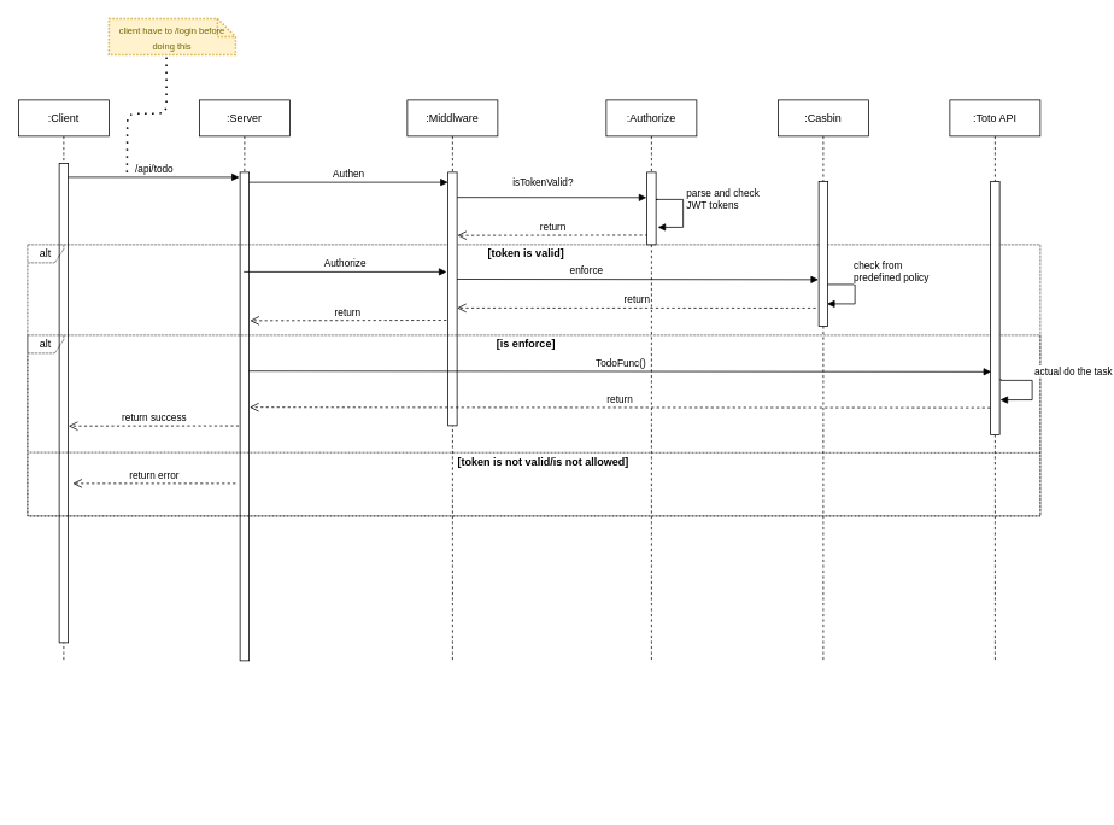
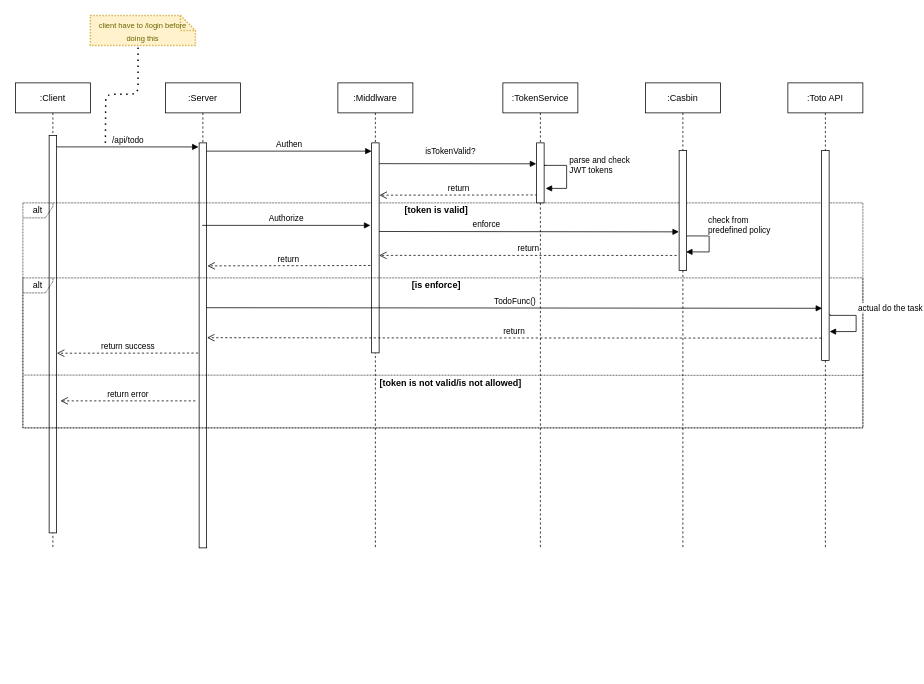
  <mxCell id="0" />
  <mxCell id="1" parent="0" />
  <mxCell id="2" value=":Client" style="shape=umlLifeline;perimeter=lifelinePerimeter;whiteSpace=wrap;html=1;container=1;collapsible=0;recursiveResize=0;outlineConnect=0;" vertex="1" parent="1"><mxGeometry x="20" y="110" width="100" height="620" as="geometry" /></mxCell>
  <mxCell id="3" value="" style="html=1;points=[];perimeter=orthogonalPerimeter;" vertex="1" parent="2"><mxGeometry x="45" y="70" width="10" height="530" as="geometry" /></mxCell>
  <mxCell id="4" value=":Server" style="shape=umlLifeline;perimeter=lifelinePerimeter;whiteSpace=wrap;html=1;container=1;collapsible=0;recursiveResize=0;outlineConnect=0;" vertex="1" parent="1"><mxGeometry x="220" y="110" width="100" height="620" as="geometry" /></mxCell>
  <mxCell id="5" value="" style="html=1;points=[];perimeter=orthogonalPerimeter;" vertex="1" parent="4"><mxGeometry x="45" y="80" width="10" height="540" as="geometry" /></mxCell>
- <mxCell id="6" value=":Authorize" style="shape=umlLifeline;perimeter=lifelinePerimeter;whiteSpace=wrap;html=1;container=1;collapsible=0;recursiveResize=0;outlineConnect=0;" vertex="1" parent="1"><mxGeometry x="670" y="110" width="100" height="620" as="geometry" /></mxCell>
+ <mxCell id="6" value=":TokenService" style="shape=umlLifeline;perimeter=lifelinePerimeter;whiteSpace=wrap;html=1;container=1;collapsible=0;recursiveResize=0;outlineConnect=0;" vertex="1" parent="1"><mxGeometry x="670" y="110" width="100" height="620" as="geometry" /></mxCell>
  <mxCell id="7" value="/api/todo" style="html=1;verticalAlign=bottom;endArrow=block;entryX=-0.076;entryY=0.01;exitX=0.971;exitY=0.029;exitDx=0;exitDy=0;exitPerimeter=0;entryDx=0;entryDy=0;entryPerimeter=0;" edge="1" target="5" parent="1" source="3"><mxGeometry relative="1" as="geometry"><mxPoint x="80" y="190" as="sourcePoint" /></mxGeometry></mxCell>
  <mxCell id="8" value="" style="group" vertex="1" connectable="0" parent="1"><mxGeometry x="450" y="110" width="710" height="780" as="geometry" /></mxCell>
  <mxCell id="9" value="alt" style="shape=umlFrame;whiteSpace=wrap;html=1;width=40;height=20;dashed=1;dashPattern=1 1;swimlaneFillColor=none;fillColor=none;" vertex="1" parent="8"><mxGeometry x="-420" y="160" width="1120" height="300" as="geometry" /></mxCell>
  <mxCell id="10" value=":Middlware" style="shape=umlLifeline;perimeter=lifelinePerimeter;whiteSpace=wrap;html=1;container=1;collapsible=0;recursiveResize=0;outlineConnect=0;" vertex="1" parent="8"><mxGeometry width="100" height="620" as="geometry" /></mxCell>
  <mxCell id="11" value="" style="html=1;points=[];perimeter=orthogonalPerimeter;" vertex="1" parent="8"><mxGeometry x="45" y="80" width="10" height="280" as="geometry" /></mxCell>
  <mxCell id="12" value="return" style="html=1;verticalAlign=bottom;endArrow=open;dashed=1;endSize=8;" edge="1" parent="8"><mxGeometry relative="1" as="geometry"><mxPoint x="451.72" y="230.08" as="sourcePoint" /><mxPoint x="55" y="230" as="targetPoint" /></mxGeometry></mxCell>
  <mxCell id="13" value="&lt;b&gt;[token is valid]&lt;/b&gt;" style="text;html=1;strokeColor=none;fillColor=none;align=center;verticalAlign=middle;whiteSpace=wrap;rounded=0;dashed=1;dashPattern=1 1;" vertex="1" parent="8"><mxGeometry x="70" y="160" width="122.5" height="20" as="geometry" /></mxCell>
  <mxCell id="14" value="alt" style="shape=umlFrame;whiteSpace=wrap;html=1;dashed=1;dashPattern=1 1;fillColor=none;width=40;height=20;" vertex="1" parent="8"><mxGeometry x="-420" y="260" width="1120" height="200" as="geometry" /></mxCell>
  <mxCell id="15" value="&lt;b&gt;[is enforce]&lt;/b&gt;" style="text;html=1;strokeColor=none;fillColor=none;align=center;verticalAlign=middle;whiteSpace=wrap;rounded=0;dashed=1;dashPattern=1 1;" vertex="1" parent="8"><mxGeometry x="70" y="260" width="122.5" height="20" as="geometry" /></mxCell>
  <mxCell id="16" value="Authen" style="html=1;verticalAlign=bottom;endArrow=block;" edge="1" parent="1"><mxGeometry relative="1" as="geometry"><mxPoint x="275" y="201" as="sourcePoint" /><mxPoint x="495" y="201" as="targetPoint" /></mxGeometry></mxCell>
  <mxCell id="17" value="isTokenValid?" style="html=1;verticalAlign=bottom;endArrow=block;entryX=-0.044;entryY=0.349;entryDx=0;entryDy=0;entryPerimeter=0;exitX=1.024;exitY=0.099;exitDx=0;exitDy=0;exitPerimeter=0;" edge="1" parent="1" source="11" target="21"><mxGeometry x="-0.095" y="8" relative="1" as="geometry"><mxPoint x="510" y="218" as="sourcePoint" /><mxPoint x="714" y="219" as="targetPoint" /><mxPoint as="offset" /></mxGeometry></mxCell>
  <mxCell id="18" value="return" style="html=1;verticalAlign=bottom;endArrow=open;dashed=1;endSize=8;entryX=1.04;entryY=0.249;entryDx=0;entryDy=0;entryPerimeter=0;exitX=0.08;exitY=0.868;exitDx=0;exitDy=0;exitPerimeter=0;" edge="1" parent="1" source="21" target="11"><mxGeometry relative="1" as="geometry"><mxPoint x="710" y="260" as="sourcePoint" /><mxPoint x="510" y="260" as="targetPoint" /></mxGeometry></mxCell>
  <mxCell id="19" value=":Casbin" style="shape=umlLifeline;perimeter=lifelinePerimeter;whiteSpace=wrap;html=1;container=1;collapsible=0;recursiveResize=0;outlineConnect=0;" vertex="1" parent="1"><mxGeometry x="860" y="110" width="100" height="620" as="geometry" /></mxCell>
  <mxCell id="20" value="enforce" style="html=1;verticalAlign=bottom;endArrow=block;exitX=1;exitY=0.422;exitDx=0;exitDy=0;exitPerimeter=0;entryX=-0.029;entryY=0.679;entryDx=0;entryDy=0;entryPerimeter=0;" edge="1" parent="1" source="11" target="22"><mxGeometry x="-0.282" relative="1" as="geometry"><mxPoint x="510" y="310" as="sourcePoint" /><mxPoint x="900" y="310" as="targetPoint" /><mxPoint as="offset" /></mxGeometry></mxCell>
  <mxCell id="21" value="" style="html=1;points=[];perimeter=orthogonalPerimeter;" vertex="1" parent="1"><mxGeometry x="715" y="190" width="10" height="80" as="geometry" /></mxCell>
  <mxCell id="22" value="" style="html=1;points=[];perimeter=orthogonalPerimeter;" vertex="1" parent="1"><mxGeometry x="905" y="200" width="10" height="160" as="geometry" /></mxCell>
  <mxCell id="23" value=":Toto API" style="shape=umlLifeline;perimeter=lifelinePerimeter;whiteSpace=wrap;html=1;container=1;collapsible=0;recursiveResize=0;outlineConnect=0;" vertex="1" parent="1"><mxGeometry x="1050" y="110" width="100" height="620" as="geometry" /></mxCell>
  <mxCell id="24" value="" style="html=1;points=[];perimeter=orthogonalPerimeter;" vertex="1" parent="1"><mxGeometry x="1095" y="200" width="10" height="280" as="geometry" /></mxCell>
  <mxCell id="25" value="return" style="html=1;verticalAlign=bottom;endArrow=open;dashed=1;endSize=8;exitX=-0.171;exitY=0.584;exitDx=0;exitDy=0;exitPerimeter=0;" edge="1" parent="1" source="11"><mxGeometry relative="1" as="geometry"><mxPoint x="491" y="390" as="sourcePoint" /><mxPoint x="276" y="354" as="targetPoint" /></mxGeometry></mxCell>
  <mxCell id="26" value="TodoFunc()" style="html=1;verticalAlign=bottom;endArrow=block;entryX=0.067;entryY=0.752;entryDx=0;entryDy=0;entryPerimeter=0;exitX=0.956;exitY=0.407;exitDx=0;exitDy=0;exitPerimeter=0;" edge="1" parent="1" source="5" target="24"><mxGeometry relative="1" as="geometry"><mxPoint x="280" y="411" as="sourcePoint" /><mxPoint x="1092" y="410" as="targetPoint" /></mxGeometry></mxCell>
  <mxCell id="27" value="return" style="html=1;verticalAlign=bottom;endArrow=open;dashed=1;endSize=8;exitX=-0.028;exitY=0.894;exitDx=0;exitDy=0;exitPerimeter=0;entryX=1.057;entryY=0.481;entryDx=0;entryDy=0;entryPerimeter=0;" edge="1" parent="1" source="24" target="5"><mxGeometry relative="1" as="geometry"><mxPoint x="1090" y="450" as="sourcePoint" /><mxPoint x="278" y="452" as="targetPoint" /><Array as="points"><mxPoint x="460" y="450" /></Array></mxGeometry></mxCell>
  <mxCell id="28" value="Authorize" style="html=1;verticalAlign=bottom;endArrow=block;entryX=-0.08;entryY=0.724;entryDx=0;entryDy=0;entryPerimeter=0;" edge="1" parent="1"><mxGeometry relative="1" as="geometry"><mxPoint x="269.119" y="300" as="sourcePoint" /><mxPoint x="493.39" y="300" as="targetPoint" /></mxGeometry></mxCell>
  <mxCell id="29" value="return success" style="html=1;verticalAlign=bottom;endArrow=open;dashed=1;endSize=8;entryX=1.033;entryY=0.548;entryDx=0;entryDy=0;entryPerimeter=0;exitX=-0.133;exitY=0.519;exitDx=0;exitDy=0;exitPerimeter=0;" edge="1" parent="1" source="5" target="3"><mxGeometry relative="1" as="geometry"><mxPoint x="260" y="470" as="sourcePoint" /><mxPoint x="80" y="470" as="targetPoint" /></mxGeometry></mxCell>
  <mxCell id="30" value="&lt;b&gt;&lt;font style=&quot;font-size: 12px&quot;&gt;[token is not valid/is not allowed]&lt;/font&gt;&lt;/b&gt;" style="html=1;verticalAlign=bottom;endArrow=none;dashed=1;endSize=8;endFill=0;dashPattern=1 1;" edge="1" parent="1"><mxGeometry x="-0.018" y="20" relative="1" as="geometry"><mxPoint x="1150" y="500" as="sourcePoint" /><mxPoint x="30" y="499.58" as="targetPoint" /><mxPoint as="offset" /></mxGeometry></mxCell>
  <mxCell id="31" value="return error" style="html=1;verticalAlign=bottom;endArrow=open;dashed=1;endSize=8;" edge="1" parent="1"><mxGeometry relative="1" as="geometry"><mxPoint x="260" y="534" as="sourcePoint" /><mxPoint x="80" y="534" as="targetPoint" /></mxGeometry></mxCell>
  <mxCell id="32" value="&lt;font style=&quot;font-size: 10px&quot;&gt;client have to /login before doing this&lt;/font&gt;" style="shape=note;strokeWidth=2;fontSize=14;size=20;whiteSpace=wrap;html=1;fillColor=#fff2cc;strokeColor=#d6b656;fontColor=#666600;dashed=1;dashPattern=1 1;" vertex="1" parent="1"><mxGeometry x="120" y="20" width="140" height="40" as="geometry" /></mxCell>
  <mxCell id="33" value="" style="endArrow=none;dashed=1;html=1;dashPattern=1 3;strokeWidth=2;entryX=0.454;entryY=1.075;entryDx=0;entryDy=0;entryPerimeter=0;edgeStyle=orthogonalEdgeStyle;" edge="1" parent="1" target="32"><mxGeometry width="50" height="50" relative="1" as="geometry"><mxPoint x="140" y="190" as="sourcePoint" /><mxPoint x="190" y="110" as="targetPoint" /></mxGeometry></mxCell>
  <mxCell id="34" value="parse and check&lt;br&gt;JWT tokens" style="edgeStyle=orthogonalEdgeStyle;html=1;align=left;spacingLeft=2;endArrow=block;rounded=0;entryX=1.206;entryY=0.759;entryDx=0;entryDy=0;entryPerimeter=0;" edge="1" target="21" parent="1"><mxGeometry x="-0.294" relative="1" as="geometry"><mxPoint x="727" y="220" as="sourcePoint" /><Array as="points"><mxPoint x="725" y="220" /><mxPoint x="755" y="220" /><mxPoint x="755" y="251" /></Array><mxPoint x="730" y="250" as="targetPoint" /><mxPoint as="offset" /></mxGeometry></mxCell>
  <mxCell id="35" value="check from&lt;br&gt;predefined policy" style="edgeStyle=orthogonalEdgeStyle;html=1;align=left;spacingLeft=2;endArrow=block;rounded=0;entryX=0.924;entryY=0.846;entryDx=0;entryDy=0;entryPerimeter=0;exitX=0.983;exitY=0.713;exitDx=0;exitDy=0;exitPerimeter=0;" edge="1" parent="1" source="22" target="22"><mxGeometry x="-0.388" y="14" relative="1" as="geometry"><mxPoint x="917" y="314.64" as="sourcePoint" /><Array as="points"><mxPoint x="945" y="314" /><mxPoint x="945" y="335" /></Array><mxPoint x="917.06" y="345.36" as="targetPoint" /><mxPoint as="offset" /></mxGeometry></mxCell>
  <mxCell id="36" value="actual do the task" style="edgeStyle=orthogonalEdgeStyle;html=1;align=left;spacingLeft=2;endArrow=block;rounded=0;exitX=1.114;exitY=0.779;exitDx=0;exitDy=0;exitPerimeter=0;entryX=1.067;entryY=0.863;entryDx=0;entryDy=0;entryPerimeter=0;" edge="1" parent="1" source="24" target="24"><mxGeometry x="-0.236" y="10" relative="1" as="geometry"><mxPoint x="1110.59" y="420" as="sourcePoint" /><Array as="points"><mxPoint x="1106" y="420" /><mxPoint x="1141" y="420" /><mxPoint x="1141" y="442" /></Array><mxPoint x="1110" y="441" as="targetPoint" /><mxPoint as="offset" /></mxGeometry></mxCell>
